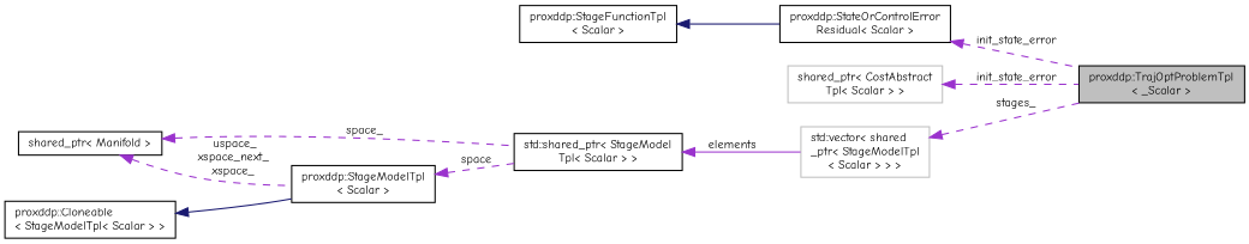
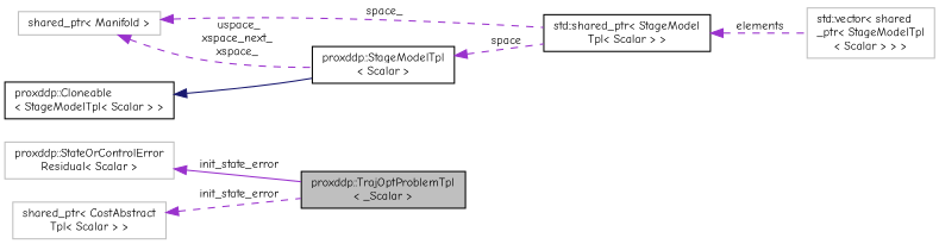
  digraph {
    fontname="Comic Neue"
    rankdir=LR
    node [color=black fontname="Comic Neue" fontsize=10 shape=record]
    edge [color=darkorchid3 dir=back fontname="Comic Neue" fontsize=10 labelfontname=Helvetica labelfontsize=10 style=dashed]
    n1 [fillcolor=grey75 fontcolor=black height=0.2 label="proxddp::TrajOptProblemTpl\l\< _Scalar \>" style=filled width=0.4]
-   n2 [height=0.2 label="proxddp::StateOrControlError\lResidual\< Scalar \>" width=0.4]
-   n3 [height=0.2 label="proxddp::StageFunctionTpl\l\< Scalar \>" width=0.4]
-   n4 [height=0.2 label="shared_ptr\< Manifold \>" width=0.4]
+   n2 [color=grey75 height=0.2 label="proxddp::StateOrControlError\lResidual\< Scalar \>" width=0.4]
+   n4 [color=grey75 height=0.2 label="shared_ptr\< Manifold \>" width=0.4]
    n5 [height=0.2 label="proxddp::StageModelTpl\l\< Scalar \>" width=0.4]
    n6 [height=0.2 label="std::shared_ptr\< StageModel\lTpl\< Scalar \> \>" width=0.4]
    n7 [color=grey75 height=0.2 label="shared_ptr\< CostAbstract\lTpl\< Scalar \> \>" width=0.4]
    n8 [color=grey75 height=0.2 label="std::vector\< shared\l_ptr\< StageModelTpl\l\< Scalar \> \> \>" width=0.4]
    n9 [height=0.2 label="proxddp::Cloneable\l\< StageModelTpl\< Scalar \> \>" width=0.4]
-   n2 -> n1 [label=" init_state_error"]
-   n3 -> n2 [color=midnightblue style=solid]
+   n2 -> n1 [label=" init_state_error" style=solid]
    n4 -> n5 [label=" uspace_\nxspace_next_\nxspace_"]
    n4 -> n6 [label=" space_"]
    n5 -> n6 [label=" space"]
-   n6 -> n8 [label=" elements" style=solid]
+   n6 -> n8 [label=" elements"]
    n7 -> n1 [label=" init_state_error"]
-   n8 -> n1 [label=" stages_"]
    n9 -> n5 [color=midnightblue style=solid]
  }
